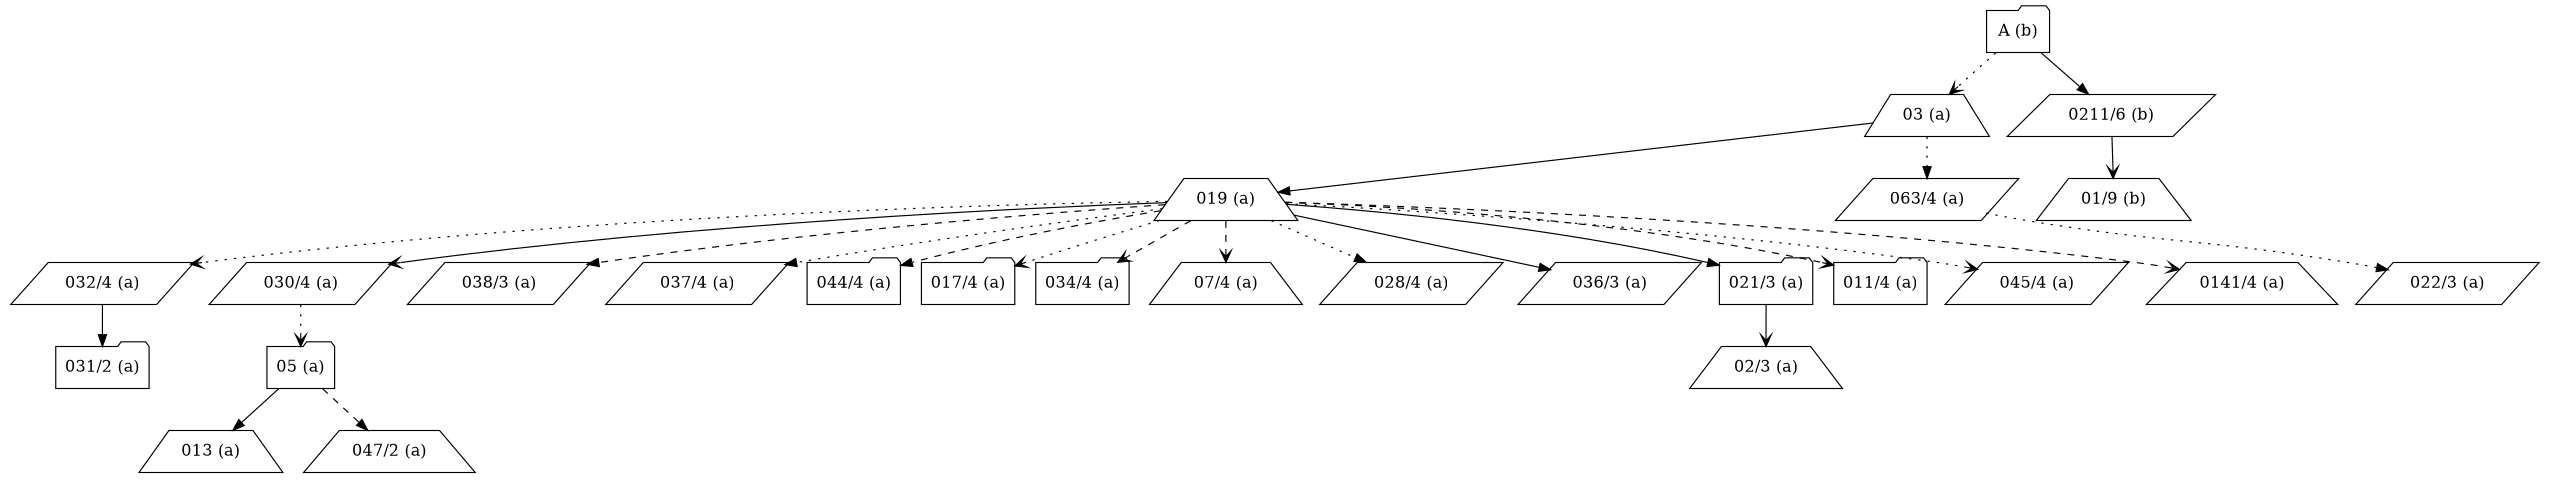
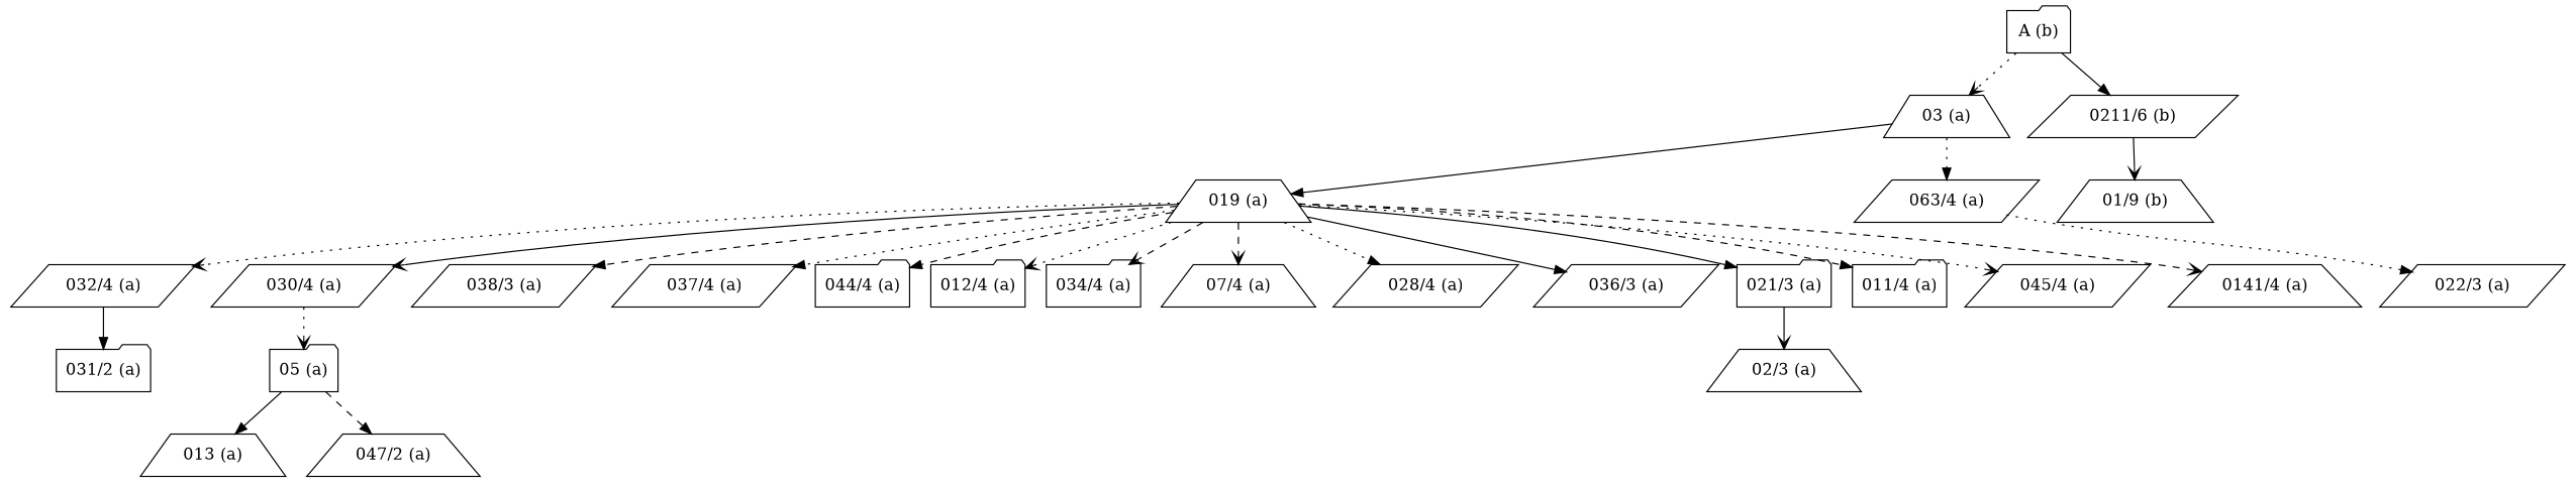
  strict digraph {
    node [shape=parallelogram]
    edge [arrowhead=normal style=solid]
    "031/2 (a)" [shape=folder]
    "032/4 (a)"
    "A (b)" [shape=folder]
    "03 (a)" [shape=trapezium]
    "0211/6 (b)"
    "019 (a)" [shape=trapezium]
    "030/4 (a)"
    "038/3 (a)"
    "037/4 (a)"
    "044/4 (a)" [shape=folder]
-   "017/4 (a)" [shape=folder]
+   "017/4 (a)" [shape=folder label="012/4 (a)"]
    "034/4 (a)" [shape=folder]
    "07/4 (a)" [shape=trapezium]
    "028/4 (a)"
    "036/3 (a)"
    "021/3 (a)" [shape=folder]
    "011/4 (a)" [shape=folder]
    "045/4 (a)"
    "0141/4 (a)" [shape=trapezium]
    "063/4 (a)"
    "01/9 (b)" [shape=trapezium]
    "05 (a)" [shape=folder]
    "013 (a)" [shape=trapezium]
    "047/2 (a)" [shape=trapezium]
    "02/3 (a)" [shape=trapezium]
    "022/3 (a)"
    "032/4 (a)" -> "031/2 (a)"
    "A (b)" -> "03 (a)" [arrowhead=vee style=dotted]
    "A (b)" -> "0211/6 (b)"
    "03 (a)" -> "019 (a)"
    "03 (a)" -> "063/4 (a)" [style=dotted]
    "0211/6 (b)" -> "01/9 (b)" [arrowhead=vee]
    "019 (a)" -> "032/4 (a)" [arrowhead=vee style=dotted]
    "019 (a)" -> "030/4 (a)" [arrowhead=vee]
    "019 (a)" -> "038/3 (a)" [style=dashed]
    "019 (a)" -> "037/4 (a)" [style=dotted]
    "019 (a)" -> "044/4 (a)" [style=dashed]
    "019 (a)" -> "017/4 (a)" [arrowhead=vee style=dotted]
    "019 (a)" -> "034/4 (a)" [arrowhead=vee style=dashed]
    "019 (a)" -> "07/4 (a)" [arrowhead=vee style=dashed]
    "019 (a)" -> "028/4 (a)" [style=dotted]
    "019 (a)" -> "036/3 (a)"
    "019 (a)" -> "021/3 (a)"
-   "019 (a)" -> "011/4 (a)" [arrowhead=vee style=dashed]
+   "019 (a)" -> "011/4 (a)" [style=dashed]
    "019 (a)" -> "045/4 (a)" [arrowhead=vee style=dotted]
    "019 (a)" -> "0141/4 (a)" [arrowhead=vee style=dashed]
    "030/4 (a)" -> "05 (a)" [arrowhead=vee style=dotted]
    "021/3 (a)" -> "02/3 (a)" [arrowhead=vee]
    "063/4 (a)" -> "022/3 (a)" [style=dotted]
    "05 (a)" -> "013 (a)"
    "05 (a)" -> "047/2 (a)" [style=dashed]
  }
